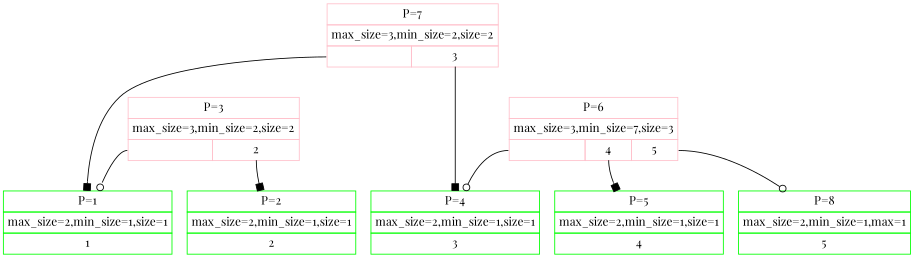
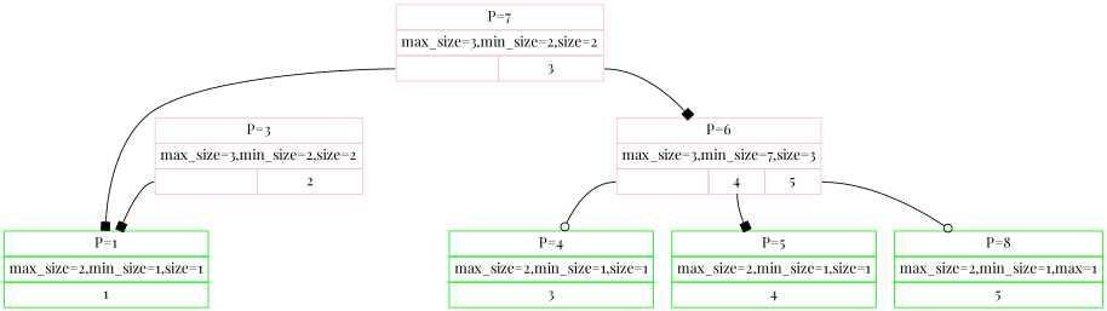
  digraph {
    fontname="Playfair Display"
    node [color=green fontname="Playfair Display" shape=plain]
    edge [arrowhead=box fontname="Playfair Display"]
    n1 [color=pink label=<<TABLE BORDER="0" CELLBORDER="1" CELLSPACING="0" CELLPADDING="4"> <TR><TD COLSPAN="2">P=3</TD></TR> <TR><TD COLSPAN="2">max_size=3,min_size=2,size=2</TD></TR> <TR><TD PORT="p1"> </TD> <TD PORT="p2">2</TD> </TR></TABLE>>]
    n2 [color=pink label=<<TABLE BORDER="0" CELLBORDER="1" CELLSPACING="0" CELLPADDING="4"> <TR><TD COLSPAN="3">P=6</TD></TR> <TR><TD COLSPAN="3">max_size=3,min_size=7,size=3</TD></TR> <TR><TD PORT="p4"> </TD> <TD PORT="p5">4</TD> <TD PORT="p8">5</TD> </TR></TABLE>>]
    n3 [label=<<TABLE BORDER="0" CELLBORDER="1" CELLSPACING="0" CELLPADDING="4"> <TR><TD COLSPAN="1">P=1</TD></TR> <TR><TD COLSPAN="1">max_size=2,min_size=1,size=1</TD></TR> <TR><TD>1</TD> </TR></TABLE>>]
-   n4 [label=<<TABLE BORDER="0" CELLBORDER="1" CELLSPACING="0" CELLPADDING="4"> <TR><TD COLSPAN="1">P=2</TD></TR> <TR><TD COLSPAN="1">max_size=2,min_size=1,size=1</TD></TR> <TR><TD>2</TD> </TR></TABLE>>]
    n5 [label=<<TABLE BORDER="0" CELLBORDER="1" CELLSPACING="0" CELLPADDING="4"> <TR><TD COLSPAN="1">P=4</TD></TR> <TR><TD COLSPAN="1">max_size=2,min_size=1,size=1</TD></TR> <TR><TD>3</TD> </TR></TABLE>>]
    n6 [label=<<TABLE BORDER="0" CELLBORDER="1" CELLSPACING="0" CELLPADDING="4"> <TR><TD COLSPAN="1">P=5</TD></TR> <TR><TD COLSPAN="1">max_size=2,min_size=1,size=1</TD></TR> <TR><TD>4</TD> </TR></TABLE>>]
    n7 [label=<<TABLE BORDER="0" CELLBORDER="1" CELLSPACING="0" CELLPADDING="4"> <TR><TD COLSPAN="1">P=8</TD></TR> <TR><TD COLSPAN="1">max_size=2,min_size=1,max=1</TD></TR> <TR><TD>5</TD> </TR></TABLE>>]
    n8 [color=pink label=<<TABLE BORDER="0" CELLBORDER="1" CELLSPACING="0" CELLPADDING="4"> <TR><TD COLSPAN="2">P=7</TD></TR> <TR><TD COLSPAN="2">max_size=3,min_size=2,size=2</TD></TR> <TR><TD PORT="p3"> </TD> <TD PORT="p6">3</TD> </TR></TABLE>>]
    subgraph sub_1 {
      rank=same
      n1
      n2
    }
-   n1 -> n3 [arrowhead=odot tailport=p1]
-   n1 -> n4 [tailport=p2]
+   n1 -> n3 [tailport=p1]
    n2 -> n5 [arrowhead=odot tailport=p4]
    n2 -> n6 [tailport=p5]
    n2 -> n7 [arrowhead=odot tailport=p8]
-   n8 -> n5 [tailport=p6]
+   n8 -> n2 [tailport=p6]
    n8 -> n3 [tailport=p3]
  }
